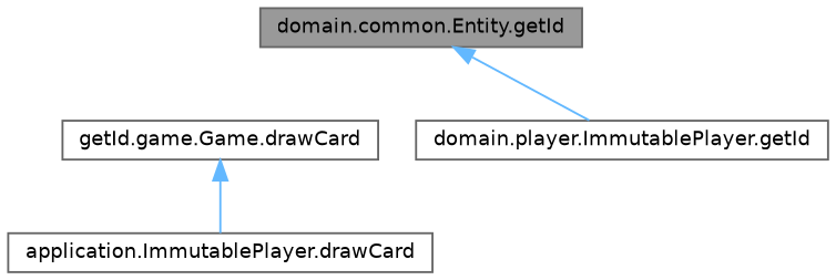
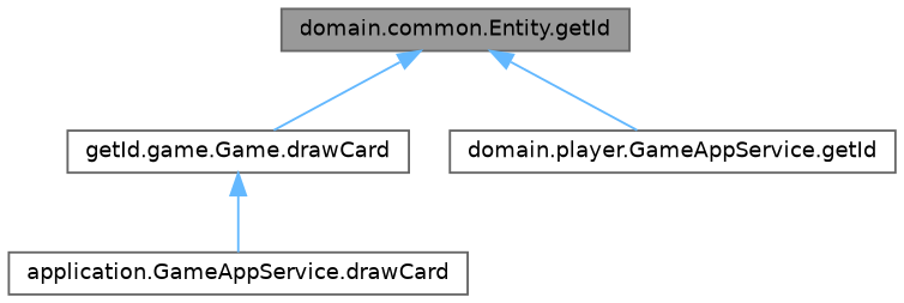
  digraph {
    rankdir=TB
    node [color=grey40 fillcolor=white fontname=Helvetica fontsize=10 shape=box style=filled]
    edge [color=steelblue1 dir=back fontname=Helvetica fontsize=10 labelfontname=Helvetica labelfontsize=10 style=solid]
    n1 [color=gray40 fillcolor=grey60 fontcolor=black height=0.2 label="domain.common.Entity.getId" width=0.4]
    n2 [height=0.2 label="getId.game.Game.drawCard" width=0.4]
-   n3 [height=0.2 label="domain.player.ImmutablePlayer.getId" width=0.4]
-   n4 [height=0.2 label="application.ImmutablePlayer.drawCard" width=0.4]
+   n3 [height=0.2 label="domain.player.GameAppService.getId" width=0.4]
+   n4 [height=0.2 label="application.GameAppService.drawCard" width=0.4]
+   n1 -> n2
    n1 -> n3
    n2 -> n4
  }
